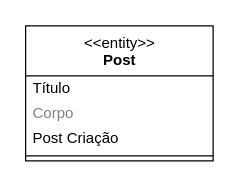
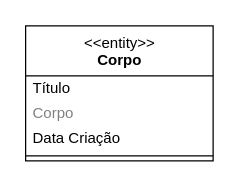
  <mxCell id="0" />
  <mxCell id="1" parent="0" />
- <mxCell id="2" value="&amp;lt;&amp;lt;entity&amp;gt;&amp;gt;&lt;br&gt;&lt;b&gt;Post&lt;/b&gt;" style="swimlane;fontStyle=0;align=center;verticalAlign=top;childLayout=stackLayout;horizontal=1;startSize=40;horizontalStack=0;resizeParent=1;resizeParentMax=0;resizeLast=0;collapsible=0;marginBottom=0;html=1;" vertex="1" parent="1"><mxGeometry x="20" y="20" width="150" height="108" as="geometry" /></mxCell>
+ <mxCell id="2" value="&amp;lt;&amp;lt;entity&amp;gt;&amp;gt;&lt;br&gt;&lt;b&gt;Corpo&lt;/b&gt;" style="swimlane;fontStyle=0;align=center;verticalAlign=top;childLayout=stackLayout;horizontal=1;startSize=40;horizontalStack=0;resizeParent=1;resizeParentMax=0;resizeLast=0;collapsible=0;marginBottom=0;html=1;" vertex="1" parent="1"><mxGeometry x="20" y="20" width="150" height="108" as="geometry" /></mxCell>
  <mxCell id="3" value="Título" style="text;html=1;strokeColor=none;fillColor=none;align=left;verticalAlign=middle;spacingLeft=4;spacingRight=4;overflow=hidden;rotatable=0;points=[[0,0.5],[1,0.5]];portConstraint=eastwest;" vertex="1" parent="2"><mxGeometry y="40" width="150" height="20" as="geometry" /></mxCell>
  <mxCell id="4" value="Corpo" style="text;html=1;strokeColor=none;fillColor=none;align=left;verticalAlign=middle;spacingLeft=4;spacingRight=4;overflow=hidden;rotatable=0;points=[[0,0.5],[1,0.5]];portConstraint=eastwest;fontColor=#808080;" vertex="1" parent="2"><mxGeometry y="60" width="150" height="20" as="geometry" /></mxCell>
- <mxCell id="5" value="Post Criação" style="text;html=1;strokeColor=none;fillColor=none;align=left;verticalAlign=middle;spacingLeft=4;spacingRight=4;overflow=hidden;rotatable=0;points=[[0,0.5],[1,0.5]];portConstraint=eastwest;" vertex="1" parent="2"><mxGeometry y="80" width="150" height="20" as="geometry" /></mxCell>
+ <mxCell id="5" value="Data Criação" style="text;html=1;strokeColor=none;fillColor=none;align=left;verticalAlign=middle;spacingLeft=4;spacingRight=4;overflow=hidden;rotatable=0;points=[[0,0.5],[1,0.5]];portConstraint=eastwest;" vertex="1" parent="2"><mxGeometry y="80" width="150" height="20" as="geometry" /></mxCell>
  <mxCell id="6" value="" style="line;strokeWidth=1;fillColor=none;align=left;verticalAlign=middle;spacingTop=-1;spacingLeft=3;spacingRight=3;rotatable=0;labelPosition=right;points=[];portConstraint=eastwest;" vertex="1" parent="2"><mxGeometry y="100" width="150" height="8" as="geometry" /></mxCell>
